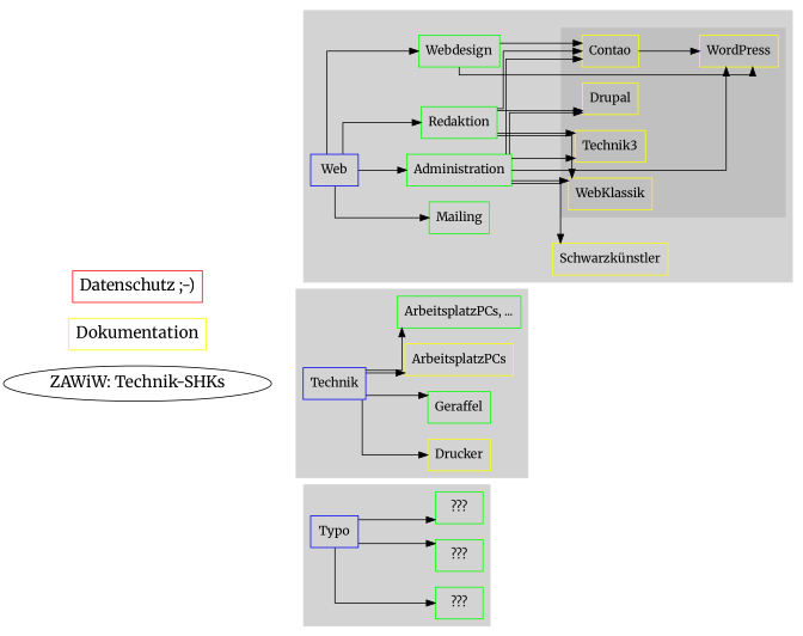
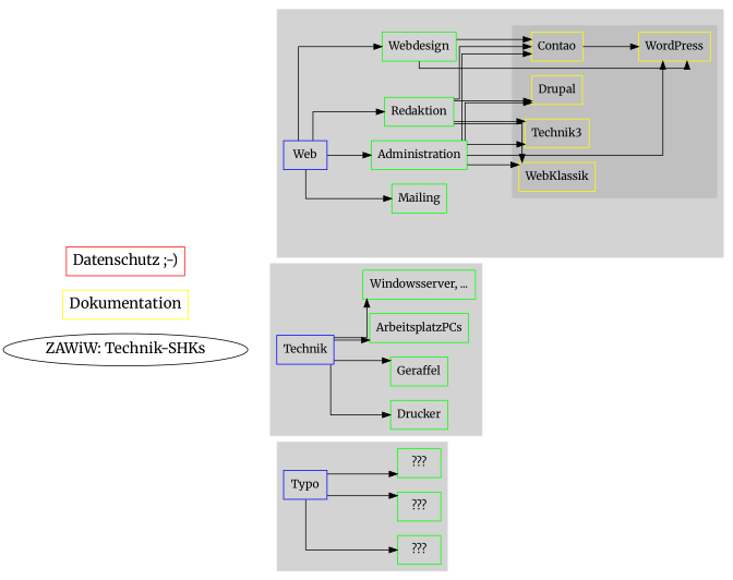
  digraph {
    concentrate=true
    fontname=Merriweather
    rankdir=LR
    splines=ortho
    node [color=Green fontcolor=Black fontname=Merriweather fontsize=14 shape=box]
    edge [fontname=Merriweather]
    n1 [color=Yellow label=Contao]
    n2 [color=Yellow label=WordPress]
    n3 [color=Yellow label=Drupal]
    n4 [color=Yellow label=Technik3]
    n5 [color=Yellow label=WebKlassik]
    n6 [color=Blue label=Web]
    n7 [label=Administration]
    n8 [label=Redaktion]
    n9 [label=Mailing]
    n10 [label=Webdesign]
-   n11 [color=Yellow label="Schwarzkünstler"]
    n12 [color=Blue label=Technik]
-   n13 [color=Yellow label=ArbeitsplatzPCs]
-   n14 [label="ArbeitsplatzPCs, ..."]
-   n15 [color=Yellow label=Drucker]
+   n13 [label=ArbeitsplatzPCs]
+   n14 [label="Windowsserver, ..."]
+   n15 [label=Drucker]
    n16 [label=Geraffel]
    n17 [color=Blue label=Typo]
    n18 [label="???"]
    n19 [label="???"]
    n20 [label="???"]
    n21 [fontsize=18 label="ZAWiW: Technik-SHKs" shape=ellipse color=""]
    n22 [color=Yellow fontsize=18 label=Dokumentation]
    n23 [color=Red fontsize=18 label="Datenschutz ;-)"]
    subgraph cluster_1 {
      color=lightgrey
      style=filled
      n6
      n7
      n8
      n9
      n10
-     n11
      subgraph cluster_2 {
        color=grey
        style=filled
        n1
        n2
        n3
        n4
        n5
      }
    }
    subgraph cluster_3 {
      color=lightgrey
      style=filled
      n12
      n13
      n14
      n15
      n16
    }
    subgraph cluster_4 {
      color=lightgrey
      style=filled
      n17
      n18
      n19
      n20
    }
    n1 -> n2
    n6 -> n7
    n6 -> n8
    n6 -> n9
    n6 -> n10
    n7 -> n1
    n7 -> n2
    n7 -> n3
    n7 -> n4
    n7 -> n5
-   n7 -> n11
    n8 -> n1
    n8 -> n3
    n8 -> n4
    n8 -> n5
    n10 -> n1
    n10 -> n2
    n12 -> n13
    n12 -> n14
    n12 -> n15
    n12 -> n16
    n17 -> n18
    n17 -> n19
    n17 -> n20
    n21 -> n6 [style=invis]
    n21 -> n12 [style=invis]
    n21 -> n17 [style=invis]
  }
